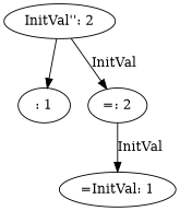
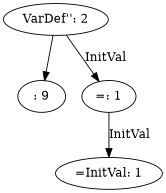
  digraph {
-   n1 [label="InitVal'': 2"]
-   n2 [label=": 1"]
-   n3 [label="=: 2"]
+   n1 [label="VarDef'': 2"]
+   n2 [label=": 9"]
+   n3 [label="=: 1"]
    n4 [label="=InitVal: 1"]
    n1 -> n2
    n1 -> n3 [label=InitVal]
    n3 -> n4 [label=InitVal]
  }
